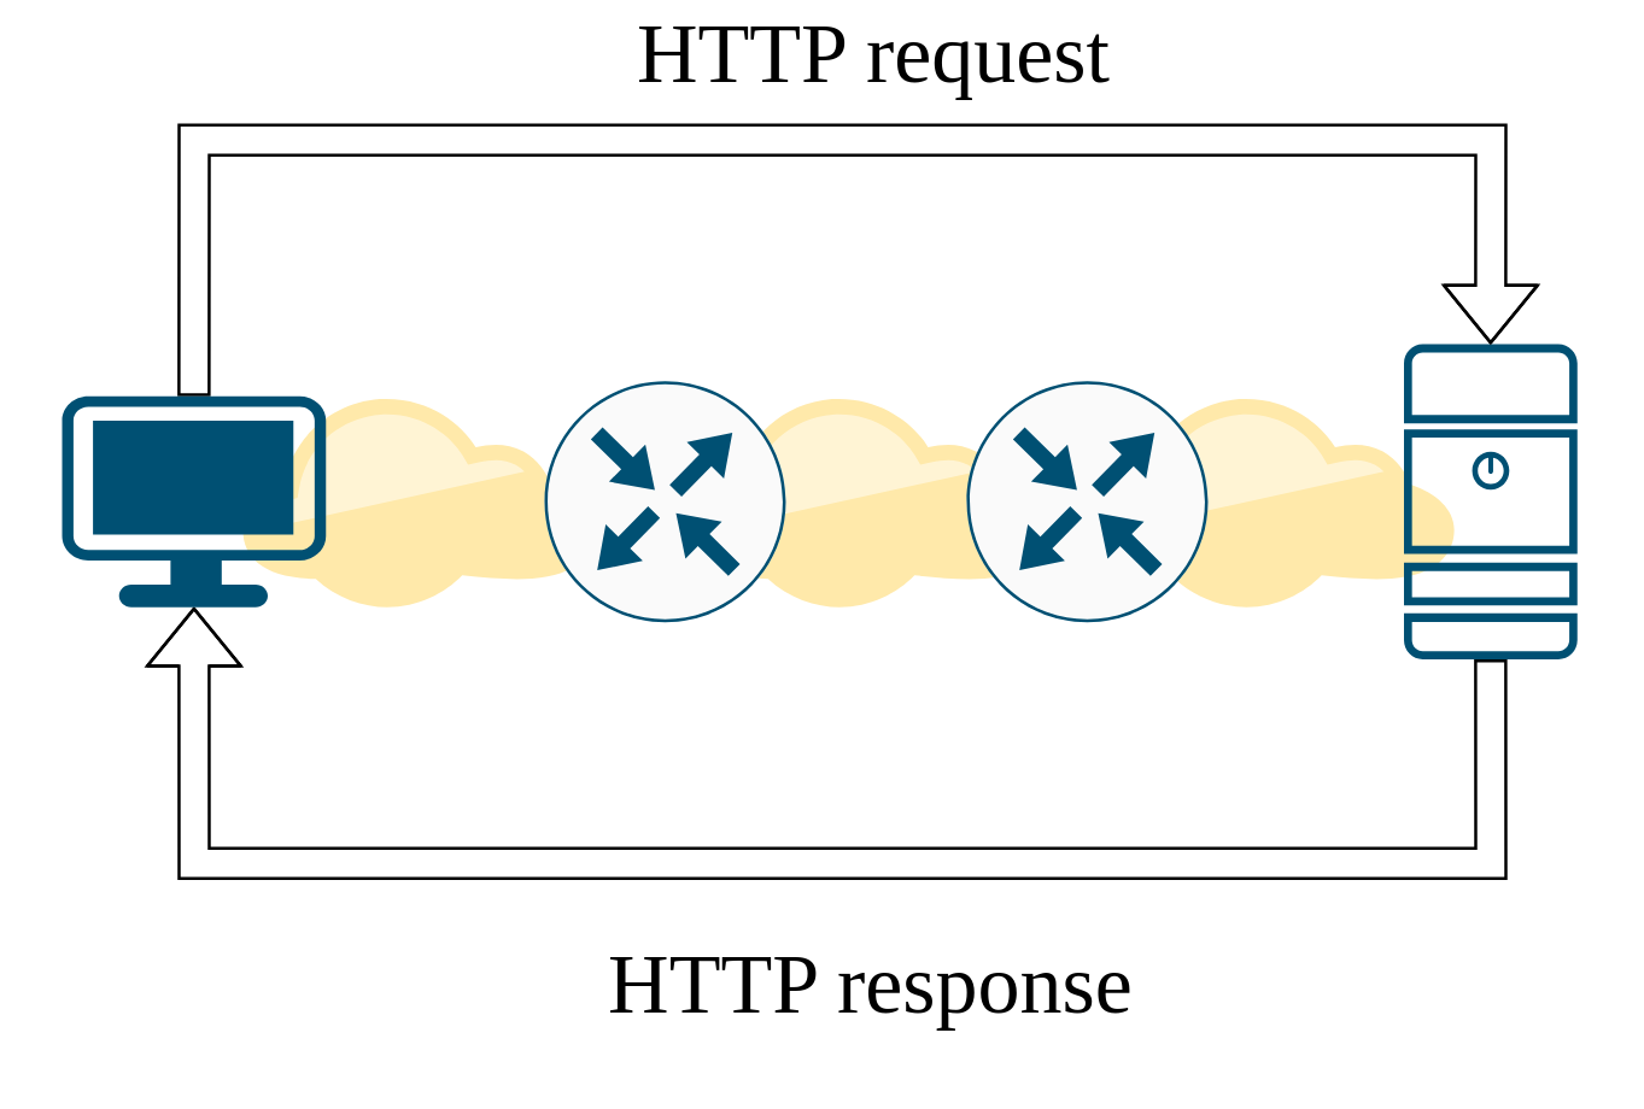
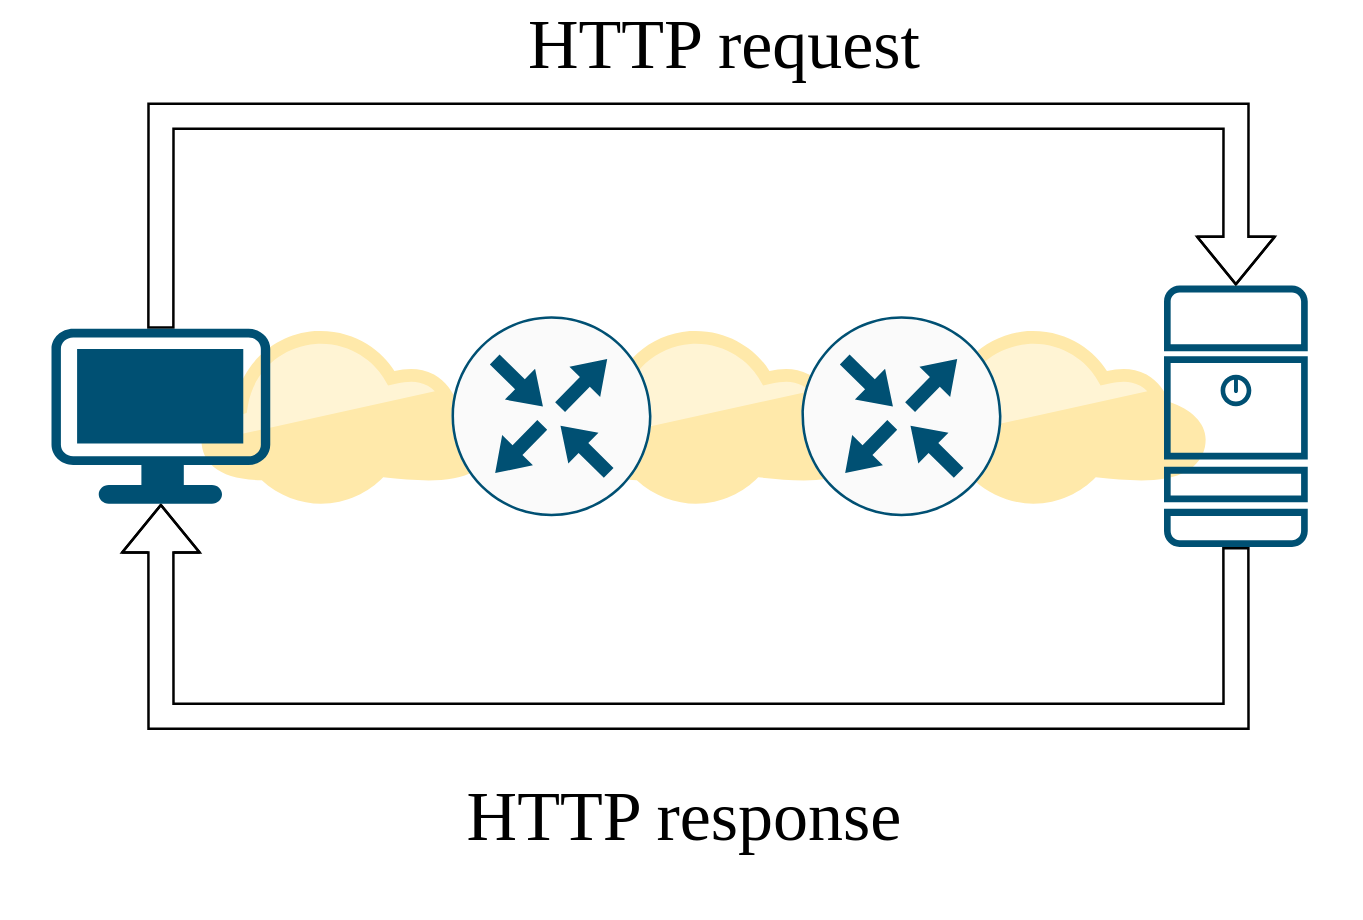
  <mxCell id="0" />
  <mxCell id="1" parent="0" />
  <mxCell id="2" value="" style="points=[[0,0.64,0],[0.2,0.15,0],[0.4,0.01,0],[0.79,0.25,0],[1,0.65,0],[0.8,0.86,0],[0.41,1,0],[0.16,0.86,0]];verticalLabelPosition=bottom;html=1;verticalAlign=top;aspect=fixed;align=center;pointerEvents=1;shape=mxgraph.cisco19.cloud2;fillColor=#FFE9AA;strokeColor=none;" vertex="1" parent="1"><mxGeometry x="80" y="105" width="116.67" height="70" as="geometry" /></mxCell>
  <mxCell id="3" value="" style="points=[[0,0.64,0],[0.2,0.15,0],[0.4,0.01,0],[0.79,0.25,0],[1,0.65,0],[0.8,0.86,0],[0.41,1,0],[0.16,0.86,0]];verticalLabelPosition=bottom;html=1;verticalAlign=top;aspect=fixed;align=center;pointerEvents=1;shape=mxgraph.cisco19.cloud2;fillColor=#FFE9AA;strokeColor=none;" vertex="1" parent="1"><mxGeometry x="365" y="105" width="116.67" height="70" as="geometry" /></mxCell>
  <mxCell id="4" value="" style="points=[[0,0.64,0],[0.2,0.15,0],[0.4,0.01,0],[0.79,0.25,0],[1,0.65,0],[0.8,0.86,0],[0.41,1,0],[0.16,0.86,0]];verticalLabelPosition=bottom;html=1;verticalAlign=top;aspect=fixed;align=center;pointerEvents=1;shape=mxgraph.cisco19.cloud2;fillColor=#FFE9AA;strokeColor=none;" vertex="1" parent="1"><mxGeometry x="230" y="105" width="116.67" height="70" as="geometry" /></mxCell>
  <mxCell id="5" value="" style="points=[[0.5,0,0],[1,0.5,0],[0.5,1,0],[0,0.5,0],[0.145,0.145,0],[0.856,0.145,0],[0.855,0.856,0],[0.145,0.855,0]];verticalLabelPosition=bottom;html=1;verticalAlign=top;aspect=fixed;align=center;pointerEvents=1;shape=mxgraph.cisco19.rect;prIcon=router;fillColor=#FAFAFA;strokeColor=#005073;" vertex="1" parent="1"><mxGeometry x="320" y="100" width="80" height="80" as="geometry" /></mxCell>
  <mxCell id="6" value="" style="points=[[0.5,0,0],[1,0.5,0],[0.5,1,0],[0,0.5,0],[0.145,0.145,0],[0.856,0.145,0],[0.855,0.856,0],[0.145,0.855,0]];verticalLabelPosition=bottom;html=1;verticalAlign=top;aspect=fixed;align=center;pointerEvents=1;shape=mxgraph.cisco19.rect;prIcon=router;fillColor=#FAFAFA;strokeColor=#005073;" vertex="1" parent="1"><mxGeometry x="180" y="100" width="80" height="80" as="geometry" /></mxCell>
  <mxCell id="7" style="edgeStyle=orthogonalEdgeStyle;shape=flexArrow;curved=1;rounded=0;orthogonalLoop=1;jettySize=auto;html=1;exitX=0.5;exitY=1;exitDx=0;exitDy=0;exitPerimeter=0;entryX=0.5;entryY=1;entryDx=0;entryDy=0;entryPerimeter=0;" edge="1" parent="1" source="8" target="11"><mxGeometry relative="1" as="geometry"><Array as="points"><mxPoint x="494" y="260" /><mxPoint x="64" y="260" /></Array></mxGeometry></mxCell>
  <mxCell id="8" value="" style="points=[[0.015,0.015,0],[0.985,0.015,0],[0.985,0.985,0],[0.015,0.985,0],[0.25,0,0],[0.5,0,0],[0.75,0,0],[1,0.25,0],[1,0.5,0],[1,0.75,0],[0.75,1,0],[0.5,1,0],[0.25,1,0],[0,0.75,0],[0,0.5,0],[0,0.25,0]];verticalLabelPosition=bottom;html=1;verticalAlign=top;aspect=fixed;align=center;pointerEvents=1;shape=mxgraph.cisco19.server;fillColor=#005073;strokeColor=none;" vertex="1" parent="1"><mxGeometry x="465" y="87.725" width="57.5" height="104.55" as="geometry" /></mxCell>
  <mxCell id="9" style="edgeStyle=orthogonalEdgeStyle;shape=flexArrow;curved=1;rounded=0;orthogonalLoop=1;jettySize=auto;html=1;exitX=0.5;exitY=0;exitDx=0;exitDy=0;exitPerimeter=0;entryX=0.5;entryY=0;entryDx=0;entryDy=0;entryPerimeter=0;" edge="1" parent="1" source="11" target="8"><mxGeometry relative="1" as="geometry"><Array as="points"><mxPoint x="64" y="20" /><mxPoint x="494" y="20" /></Array></mxGeometry></mxCell>
  <mxCell id="10" value="HTTP request" style="edgeLabel;html=1;align=center;verticalAlign=middle;resizable=0;points=[];fontSize=28;fontFamily=Linux Libertine;fontSource=http%3A%2F%2Fwww.marcoen.net%2Fstatic%2Ffonts%2FLinLibertine_R.woff;" vertex="1" connectable="0" parent="9"><mxGeometry x="0.168" y="2" relative="1" as="geometry"><mxPoint x="-30" y="-28" as="offset" /></mxGeometry></mxCell>
  <mxCell id="11" value="" style="points=[[0.03,0.03,0],[0.5,0,0],[0.97,0.03,0],[1,0.4,0],[0.97,0.745,0],[0.5,1,0],[0.03,0.745,0],[0,0.4,0]];verticalLabelPosition=bottom;html=1;verticalAlign=top;aspect=fixed;align=center;pointerEvents=1;shape=mxgraph.cisco19.workstation;fillColor=#005073;strokeColor=none;" vertex="1" parent="1"><mxGeometry x="20" y="105" width="87.5" height="70" as="geometry" /></mxCell>
- <mxCell id="12" value="HTTP response" style="text;html=1;align=center;verticalAlign=middle;resizable=0;points=[];autosize=1;strokeColor=none;fontSize=28;fontFamily=Linux Libertine;fontSource=http%3A%2F%2Fwww.marcoen.net%2Fstatic%2Ffonts%2FLinLibertine_R.woff;" vertex="1" parent="1"><mxGeometry x="188.34" y="280" width="200" height="40" as="geometry" /></mxCell>
+ <mxCell id="12" value="HTTP response" style="text;html=1;align=center;verticalAlign=middle;resizable=0;points=[];autosize=1;strokeColor=none;fontSize=28;fontFamily=Linux Libertine;fontSource=http%3A%2F%2Fwww.marcoen.net%2Fstatic%2Ffonts%2FLinLibertine_R.woff;" vertex="1" parent="1"><mxGeometry x="173.34" y="280" width="200" height="40" as="geometry" /></mxCell>
